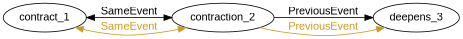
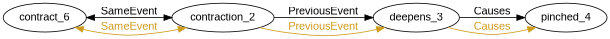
  digraph {
    fontname="Liberation Sans"
    rankdir=LR
    node [fontname="Liberation Sans"]
    edge [color=Black fontcolor=black fontname="Liberation Sans"]
-   n1 [label=contract_1]
+   n1 [label=contract_6]
    n2 [label=contraction_2]
    n3 [label=deepens_3]
+   n4 [label=pinched_4]
    n1 -> n2 [dir=both label=SameEvent]
    n1 -> n2 [color=goldenrod3 dir=both fontcolor=goldenrod3 label=SameEvent]
    n2 -> n3 [label=PreviousEvent]
    n2 -> n3 [color=goldenrod3 fontcolor=goldenrod3 label=PreviousEvent]
+   n3 -> n4 [label=Causes]
+   n3 -> n4 [color=goldenrod3 fontcolor=goldenrod3 label=Causes]
  }
